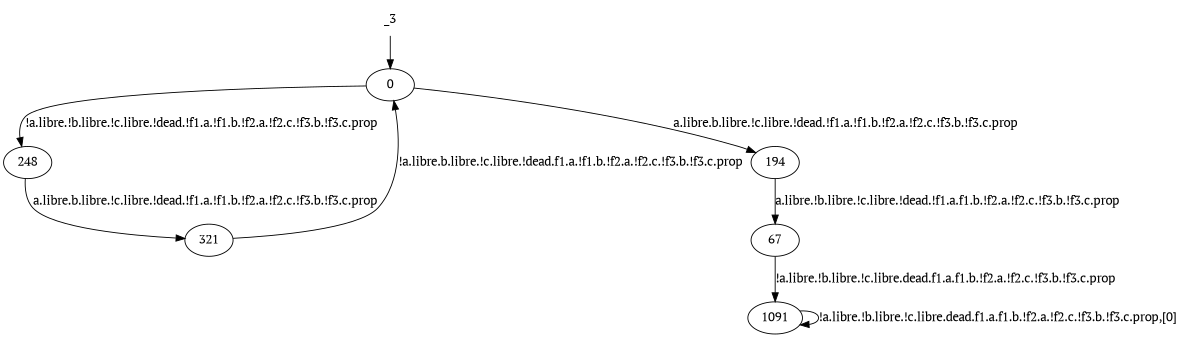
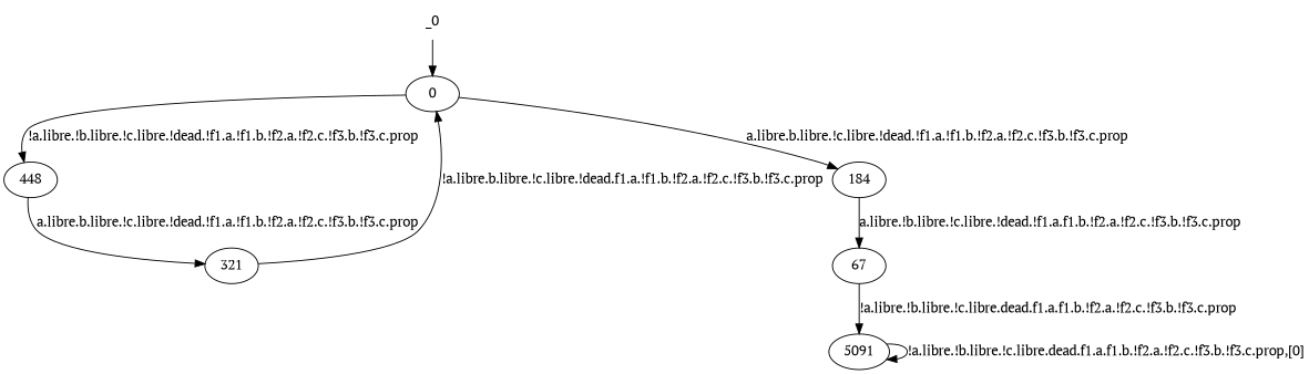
  digraph {
    fontname="PT Serif"
    node [fontname="PT Serif"]
    edge [fontname="PT Serif"]
-   _0 [shape=none label=_3]
+   _0 [shape=none]
    0
-   448 [label=248]
-   194
+   448
+   194 [label=184]
    321
-   1091
+   1091 [label=5091]
    67
    _0 -> 0
    0 -> 448 [label="!a.libre.!b.libre.!c.libre.!dead.!f1.a.!f1.b.!f2.a.!f2.c.!f3.b.!f3.c.prop"]
    0 -> 194 [label="a.libre.b.libre.!c.libre.!dead.!f1.a.!f1.b.!f2.a.!f2.c.!f3.b.!f3.c.prop"]
    448 -> 321 [label="a.libre.b.libre.!c.libre.!dead.!f1.a.!f1.b.!f2.a.!f2.c.!f3.b.!f3.c.prop"]
    194 -> 67 [label="a.libre.!b.libre.!c.libre.!dead.!f1.a.f1.b.!f2.a.!f2.c.!f3.b.!f3.c.prop"]
    321 -> 0 [label="!a.libre.b.libre.!c.libre.!dead.f1.a.!f1.b.!f2.a.!f2.c.!f3.b.!f3.c.prop"]
    1091 -> 1091 [label="!a.libre.!b.libre.!c.libre.dead.f1.a.f1.b.!f2.a.!f2.c.!f3.b.!f3.c.prop,[0]"]
    67 -> 1091 [label="!a.libre.!b.libre.!c.libre.dead.f1.a.f1.b.!f2.a.!f2.c.!f3.b.!f3.c.prop"]
  }
